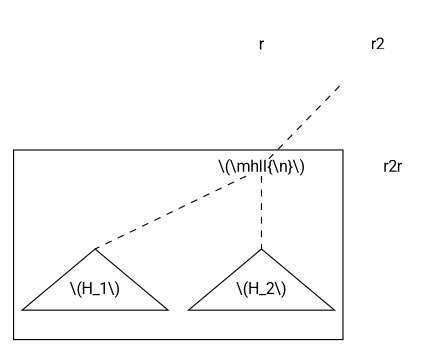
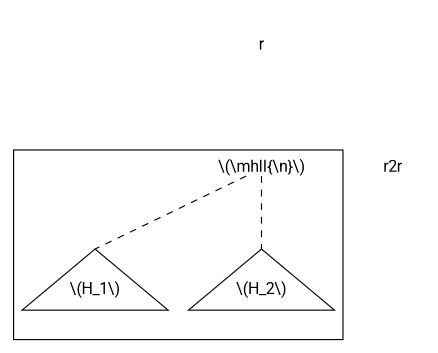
  graph {
    fontname=Roboto
    splines=false
    node [fontname=Roboto shape=none]
    edge [fontname=Roboto style=dashed]
    n1 [height=1 label="\\(\\mhll{\\n}\\)" shape=plain width=1]
    n2 [height=1 label="\\(H_1\\)" shape=triangle width=1]
    n3 [height=1 label="\\(H_2\\)" shape=triangle width=1]
    r [height=1 width=1]
-   r2 [height=1 width=1]
    r2r [height=1 width=1]
    subgraph cluster_1 {
      n1
      n2
      n3
    }
    n1 -- n2 [headport=n]
    n1 -- n3 [headport=n]
    r -- n1 [style=invis]
-   r2 -- n1
-   r2 -- r2r [style=invis]
  }
